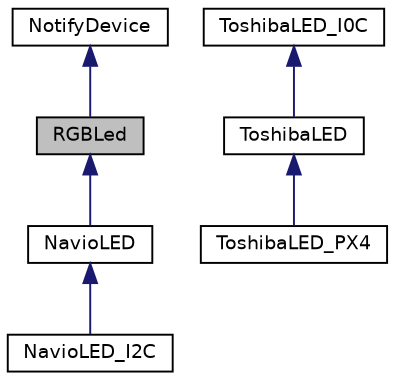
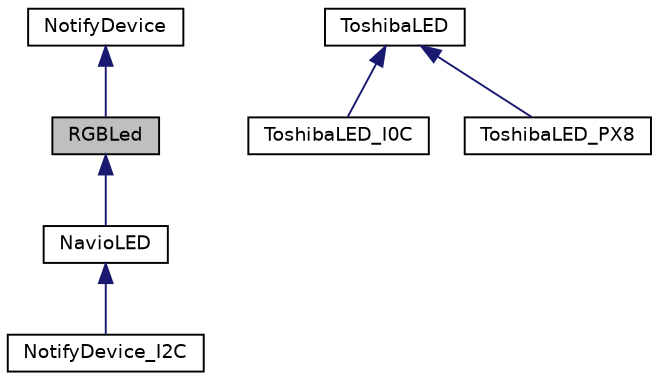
  digraph {
    node [color=black fillcolor=white fontname=Helvetica fontsize=10 shape=record style=filled]
    edge [color=midnightblue dir=back fontname=Helvetica fontsize=10 labelfontname=Helvetica labelfontsize=10 style=solid]
    n1 [fillcolor=grey75 fontcolor=black height=0.2 label=RGBLed width=0.4]
    n2 [height=0.2 label=NavioLED width=0.4]
-   n3 [height=0.2 label=NavioLED_I2C width=0.4]
+   n3 [height=0.2 label=NotifyDevice_I2C width=0.4]
    n4 [height=0.2 label=ToshibaLED width=0.4]
    n5 [height=0.2 label=ToshibaLED_I0C width=0.4]
-   n6 [height=0.2 label=ToshibaLED_PX4 width=0.4]
+   n6 [height=0.2 label=ToshibaLED_PX8 width=0.4]
    n7 [height=0.2 label=NotifyDevice width=0.4]
    n1 -> n2
    n2 -> n3
-   n5 -> n4
+   n4 -> n5
    n4 -> n6
    n7 -> n1
  }
